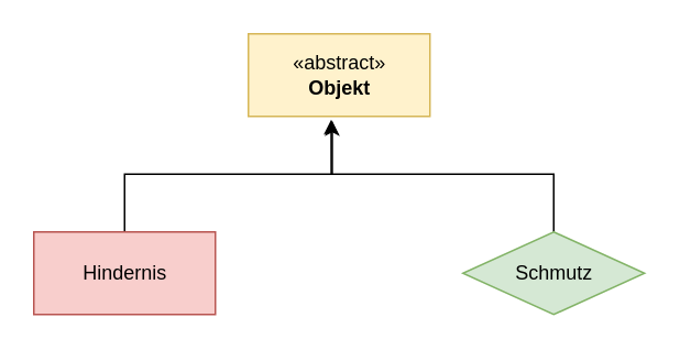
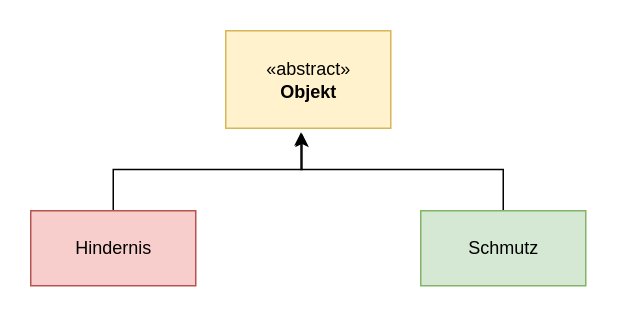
  <mxCell id="0" />
  <mxCell id="1" parent="0" />
- <mxCell id="2" value="«abstract»&lt;br&gt;&lt;b&gt;Objekt&lt;/b&gt;" style="html=1;fillColor=#fff2cc;strokeColor=#d6b656;" vertex="1" parent="1"><mxGeometry x="150" y="20" width="110" height="50" as="geometry" /></mxCell>
+ <mxCell id="2" value="«abstract»&lt;br&gt;&lt;b&gt;Objekt&lt;/b&gt;" style="html=1;fillColor=#fff2cc;strokeColor=#d6b656;" vertex="1" parent="1"><mxGeometry x="150" y="20" width="110" height="65" as="geometry" /></mxCell>
  <mxCell id="3" style="edgeStyle=orthogonalEdgeStyle;rounded=0;orthogonalLoop=1;jettySize=auto;html=1;exitX=0.5;exitY=0;exitDx=0;exitDy=0;entryX=0.462;entryY=1.054;entryDx=0;entryDy=0;entryPerimeter=0;" edge="1" parent="1" source="4" target="2"><mxGeometry relative="1" as="geometry" /></mxCell>
  <mxCell id="4" value="Hindernis" style="html=1;fillColor=#f8cecc;strokeColor=#b85450;" vertex="1" parent="1"><mxGeometry x="20" y="140" width="110" height="50" as="geometry" /></mxCell>
  <mxCell id="5" style="edgeStyle=orthogonalEdgeStyle;rounded=0;orthogonalLoop=1;jettySize=auto;html=1;exitX=0.5;exitY=0;exitDx=0;exitDy=0;entryX=0.456;entryY=1.04;entryDx=0;entryDy=0;entryPerimeter=0;" edge="1" parent="1" source="6" target="2"><mxGeometry relative="1" as="geometry"><mxPoint x="200" y="80" as="targetPoint" /></mxGeometry></mxCell>
- <mxCell id="6" value="Schmutz" style="rhombus;html=1;fillColor=#d5e8d4;strokeColor=#82b366;" vertex="1" parent="1"><mxGeometry x="280" y="140" width="110" height="50" as="geometry" /></mxCell>
+ <mxCell id="6" value="Schmutz" style="html=1;fillColor=#d5e8d4;strokeColor=#82b366;" vertex="1" parent="1"><mxGeometry x="280" y="140" width="110" height="50" as="geometry" /></mxCell>
